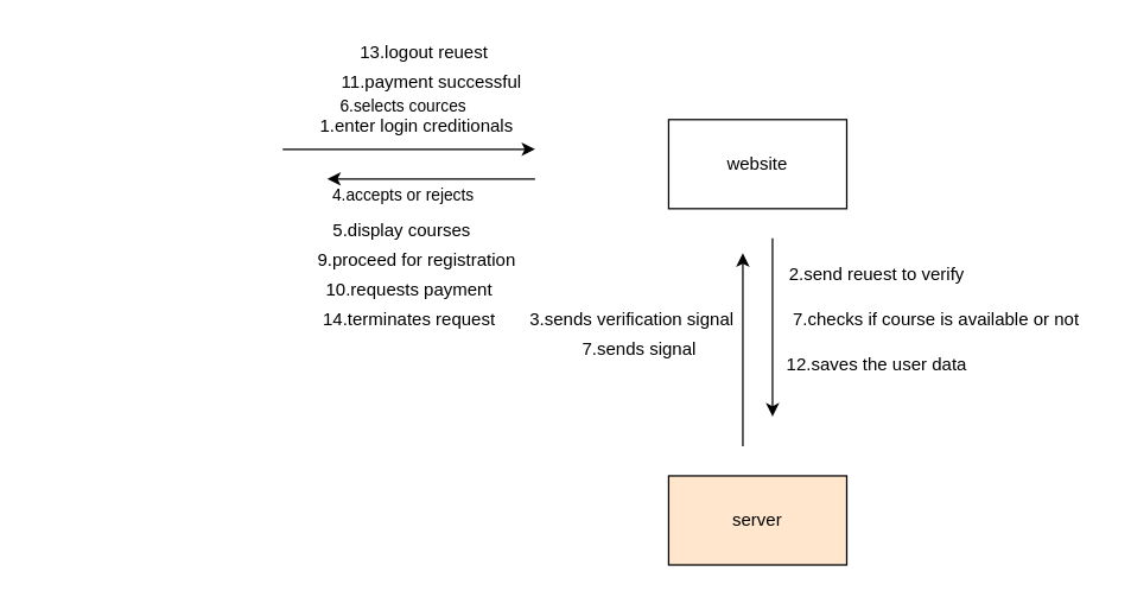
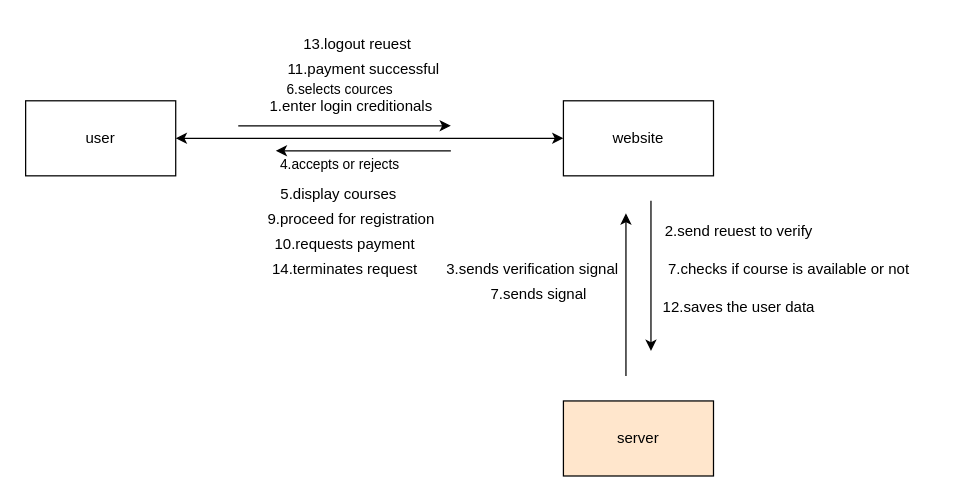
  <mxCell id="0" />
  <mxCell id="1" parent="0" />
+ <mxCell id="2" value="user" style="rounded=0;whiteSpace=wrap;html=1;" vertex="1" parent="1"><mxGeometry x="20" y="80" width="120" height="60" as="geometry" /></mxCell>
  <mxCell id="3" value="website" style="rounded=0;whiteSpace=wrap;html=1;" vertex="1" parent="1"><mxGeometry x="450" y="80" width="120" height="60" as="geometry" /></mxCell>
  <mxCell id="4" value="server" style="rounded=0;whiteSpace=wrap;html=1;fillColor=#ffe6cc;" vertex="1" parent="1"><mxGeometry x="450" y="320" width="120" height="60" as="geometry" /></mxCell>
+ <mxCell id="5" value="" style="endArrow=classic;startArrow=classic;html=1;rounded=0;exitX=1;exitY=0.5;exitDx=0;exitDy=0;entryX=0;entryY=0.5;entryDx=0;entryDy=0;" edge="1" parent="1" source="2" target="3"><mxGeometry width="50" height="50" relative="1" as="geometry"><mxPoint x="210" y="130" as="sourcePoint" /><mxPoint x="260" y="80" as="targetPoint" /></mxGeometry></mxCell>
  <mxCell id="6" value="1.enter login creditionals" style="text;html=1;align=center;verticalAlign=middle;resizable=0;points=[];autosize=1;strokeColor=none;fillColor=none;" vertex="1" parent="1"><mxGeometry x="205" y="70" width="150" height="30" as="geometry" /></mxCell>
  <mxCell id="7" value="2.send reuest to verify" style="text;html=1;align=center;verticalAlign=middle;resizable=0;points=[];autosize=1;strokeColor=none;fillColor=none;" vertex="1" parent="1"><mxGeometry x="520" y="170" width="140" height="30" as="geometry" /></mxCell>
  <mxCell id="8" value="3.sends verification signal" style="text;html=1;align=center;verticalAlign=middle;resizable=0;points=[];autosize=1;strokeColor=none;fillColor=none;" vertex="1" parent="1"><mxGeometry x="345" y="200" width="160" height="30" as="geometry" /></mxCell>
  <mxCell id="9" value="4.accepts or rejects" style="edgeLabel;html=1;align=center;verticalAlign=middle;resizable=0;points=[];" vertex="1" connectable="0" parent="1"><mxGeometry x="270" y="130" as="geometry" /></mxCell>
  <mxCell id="10" value="5.display courses" style="text;html=1;align=center;verticalAlign=middle;resizable=0;points=[];autosize=1;strokeColor=none;fillColor=none;" vertex="1" parent="1"><mxGeometry x="210" y="140" width="120" height="30" as="geometry" /></mxCell>
  <mxCell id="11" value="6.selects cources" style="edgeLabel;html=1;align=center;verticalAlign=middle;resizable=0;points=[];" vertex="1" connectable="0" parent="1"><mxGeometry x="270" y="70" as="geometry" /></mxCell>
  <mxCell id="12" value="7.checks if course is available or not" style="text;html=1;align=center;verticalAlign=middle;resizable=0;points=[];autosize=1;strokeColor=none;fillColor=none;" vertex="1" parent="1"><mxGeometry x="520" y="200" width="220" height="30" as="geometry" /></mxCell>
  <mxCell id="13" value="7.sends signal" style="text;html=1;align=center;verticalAlign=middle;resizable=0;points=[];autosize=1;strokeColor=none;fillColor=none;" vertex="1" parent="1"><mxGeometry x="380" y="220" width="100" height="30" as="geometry" /></mxCell>
  <mxCell id="14" value="9.proceed for registration" style="text;html=1;align=center;verticalAlign=middle;resizable=0;points=[];autosize=1;strokeColor=none;fillColor=none;" vertex="1" parent="1"><mxGeometry x="200" y="160" width="160" height="30" as="geometry" /></mxCell>
  <mxCell id="15" value="10.requests payment" style="text;html=1;align=center;verticalAlign=middle;resizable=0;points=[];autosize=1;strokeColor=none;fillColor=none;" vertex="1" parent="1"><mxGeometry x="205" y="180" width="140" height="30" as="geometry" /></mxCell>
  <mxCell id="16" value="11.payment successful" style="text;html=1;align=center;verticalAlign=middle;resizable=0;points=[];autosize=1;strokeColor=none;fillColor=none;" vertex="1" parent="1"><mxGeometry x="220" y="40" width="140" height="30" as="geometry" /></mxCell>
  <mxCell id="17" value="12.saves the user data" style="text;html=1;align=center;verticalAlign=middle;resizable=0;points=[];autosize=1;strokeColor=none;fillColor=none;" vertex="1" parent="1"><mxGeometry x="520" y="230" width="140" height="30" as="geometry" /></mxCell>
  <mxCell id="18" value="13.logout reuest" style="text;html=1;align=center;verticalAlign=middle;resizable=0;points=[];autosize=1;strokeColor=none;fillColor=none;" vertex="1" parent="1"><mxGeometry x="225" y="20" width="120" height="30" as="geometry" /></mxCell>
  <mxCell id="19" value="14.terminates request" style="text;html=1;align=center;verticalAlign=middle;resizable=0;points=[];autosize=1;strokeColor=none;fillColor=none;" vertex="1" parent="1"><mxGeometry x="205" y="200" width="140" height="30" as="geometry" /></mxCell>
  <mxCell id="20" value="" style="endArrow=classic;html=1;rounded=0;" edge="1" parent="1"><mxGeometry width="50" height="50" relative="1" as="geometry"><mxPoint x="190" y="100" as="sourcePoint" /><mxPoint x="360" y="100" as="targetPoint" /></mxGeometry></mxCell>
  <mxCell id="21" value="" style="endArrow=classic;html=1;rounded=0;" edge="1" parent="1"><mxGeometry width="50" height="50" relative="1" as="geometry"><mxPoint x="360" y="120" as="sourcePoint" /><mxPoint x="220" y="120" as="targetPoint" /></mxGeometry></mxCell>
  <mxCell id="22" value="" style="endArrow=classic;html=1;rounded=0;" edge="1" parent="1"><mxGeometry width="50" height="50" relative="1" as="geometry"><mxPoint x="520" y="160" as="sourcePoint" /><mxPoint x="520" y="280" as="targetPoint" /></mxGeometry></mxCell>
  <mxCell id="23" value="" style="endArrow=classic;html=1;rounded=0;" edge="1" parent="1"><mxGeometry width="50" height="50" relative="1" as="geometry"><mxPoint x="500" y="300" as="sourcePoint" /><mxPoint x="500" y="170" as="targetPoint" /></mxGeometry></mxCell>
